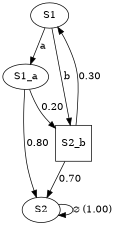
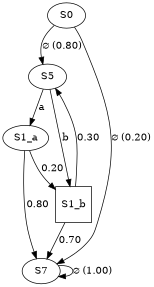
  digraph {
    edge [weight=1.0]
-   S1
-   S2
+   S0
+   S1 [label=S5]
+   S2 [label=S7]
    S1_a [shape=ellipse]
-   S1_b [shape=square label=S2_b]
+   S1_b [shape=square]
+   S0 -> S1 [label="∅ (0.80)" weight=0.8]
+   S0 -> S2 [label="∅ (0.20)" weight=0.2]
    S1 -> S1_a [label=a]
    S1 -> S1_b [label=b]
    S2 -> S2 [label="∅ (1.00)"]
    S1_a -> S2 [label=0.80 weight=0.8]
    S1_a -> S1_b [label=0.20 weight=0.2]
    S1_b -> S1 [label=0.30 weight=0.3]
    S1_b -> S2 [label=0.70 weight=0.7]
  }
